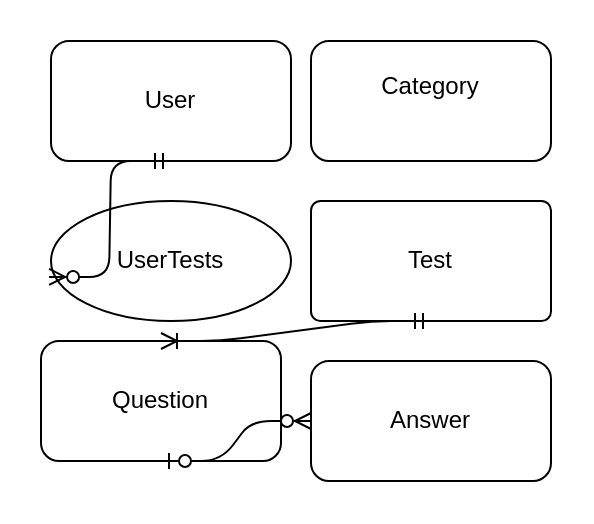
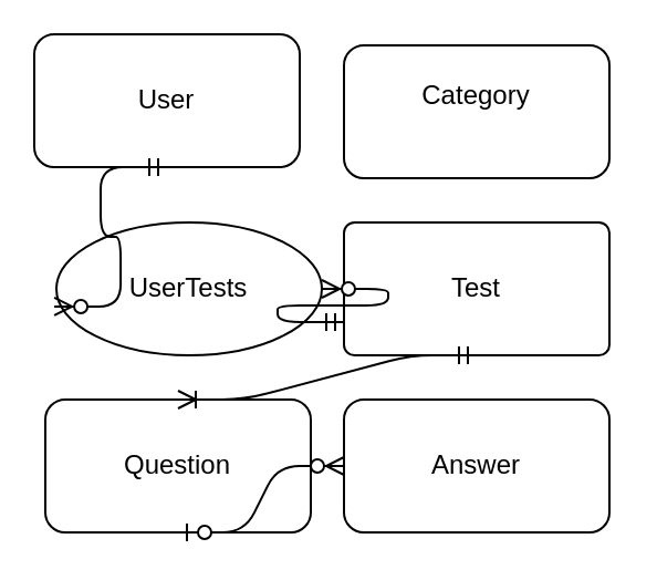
  <mxCell id="0" />
  <mxCell id="1" parent="0" />
- <mxCell id="2" value="User" style="rounded=1;whiteSpace=wrap;html=1;" vertex="1" parent="1"><mxGeometry x="25" y="20" width="120" height="60" as="geometry" /></mxCell>
+ <mxCell id="2" value="User" style="rounded=1;whiteSpace=wrap;html=1;" vertex="1" parent="1"><mxGeometry x="15" y="15" width="120" height="60" as="geometry" /></mxCell>
  <mxCell id="3" value="Test" style="rounded=1;whiteSpace=wrap;html=1;arcSize=8;" vertex="1" parent="1"><mxGeometry x="155" y="100" width="120" height="60" as="geometry" /></mxCell>
- <mxCell id="4" value="Question" style="rounded=1;whiteSpace=wrap;html=1;" vertex="1" parent="1"><mxGeometry x="20" y="170" width="120" height="60" as="geometry" /></mxCell>
+ <mxCell id="4" value="Question" style="rounded=1;whiteSpace=wrap;html=1;" vertex="1" parent="1"><mxGeometry x="20" y="180" width="120" height="60" as="geometry" /></mxCell>
  <mxCell id="5" value="Answer" style="rounded=1;whiteSpace=wrap;html=1;" vertex="1" parent="1"><mxGeometry x="155" y="180" width="120" height="60" as="geometry" /></mxCell>
  <mxCell id="6" value="&lt;div&gt;Category&lt;/div&gt;&lt;div&gt;&lt;br&gt;&lt;/div&gt;" style="rounded=1;whiteSpace=wrap;html=1;" vertex="1" parent="1"><mxGeometry x="155" y="20" width="120" height="60" as="geometry" /></mxCell>
  <mxCell id="7" value="UserTests" style="ellipse;whiteSpace=wrap;html=1;" vertex="1" parent="1"><mxGeometry x="25" y="100" width="120" height="60" as="geometry" /></mxCell>
  <mxCell id="8" value="" style="edgeStyle=entityRelationEdgeStyle;fontSize=12;html=1;endArrow=ERzeroToMany;startArrow=ERmandOne;exitX=0.5;exitY=1;exitDx=0;exitDy=0;entryX=-0.008;entryY=0.633;entryDx=0;entryDy=0;entryPerimeter=0;" edge="1" parent="1" source="2" target="7"><mxGeometry width="100" height="100" relative="1" as="geometry"><mxPoint x="120" y="135" as="sourcePoint" /><mxPoint x="-30" y="35" as="targetPoint" /></mxGeometry></mxCell>
+ <mxCell id="9" value="" style="edgeStyle=entityRelationEdgeStyle;fontSize=12;html=1;endArrow=ERzeroToMany;startArrow=ERmandOne;exitX=0;exitY=0.75;exitDx=0;exitDy=0;entryX=1;entryY=0.5;entryDx=0;entryDy=0;" edge="1" parent="1" source="3" target="7"><mxGeometry width="100" height="100" relative="1" as="geometry"><mxPoint x="345" y="420" as="sourcePoint" /><mxPoint x="445" y="320" as="targetPoint" /></mxGeometry></mxCell>
  <mxCell id="10" value="" style="edgeStyle=entityRelationEdgeStyle;fontSize=12;html=1;endArrow=ERoneToMany;startArrow=ERmandOne;exitX=0.5;exitY=1;exitDx=0;exitDy=0;entryX=0.5;entryY=0;entryDx=0;entryDy=0;" edge="1" parent="1" source="3" target="4"><mxGeometry width="100" height="100" relative="1" as="geometry"><mxPoint x="-105" y="635" as="sourcePoint" /><mxPoint x="-5" y="535" as="targetPoint" /></mxGeometry></mxCell>
  <mxCell id="11" value="" style="edgeStyle=entityRelationEdgeStyle;fontSize=12;html=1;endArrow=ERzeroToMany;startArrow=ERzeroToOne;exitX=0.5;exitY=1;exitDx=0;exitDy=0;entryX=0;entryY=0.5;entryDx=0;entryDy=0;" edge="1" parent="1" source="4" target="5"><mxGeometry width="100" height="100" relative="1" as="geometry"><mxPoint x="-30" y="635" as="sourcePoint" /><mxPoint x="70" y="535" as="targetPoint" /></mxGeometry></mxCell>
